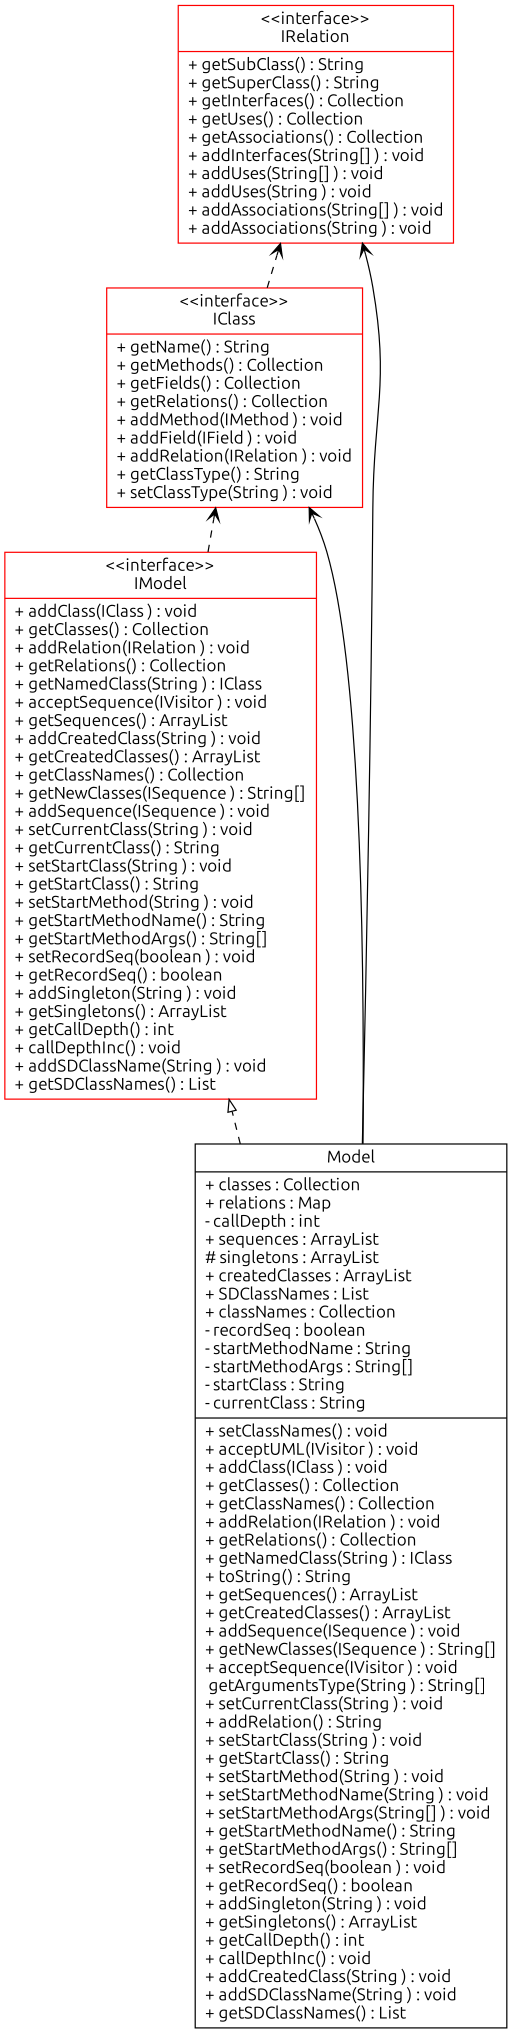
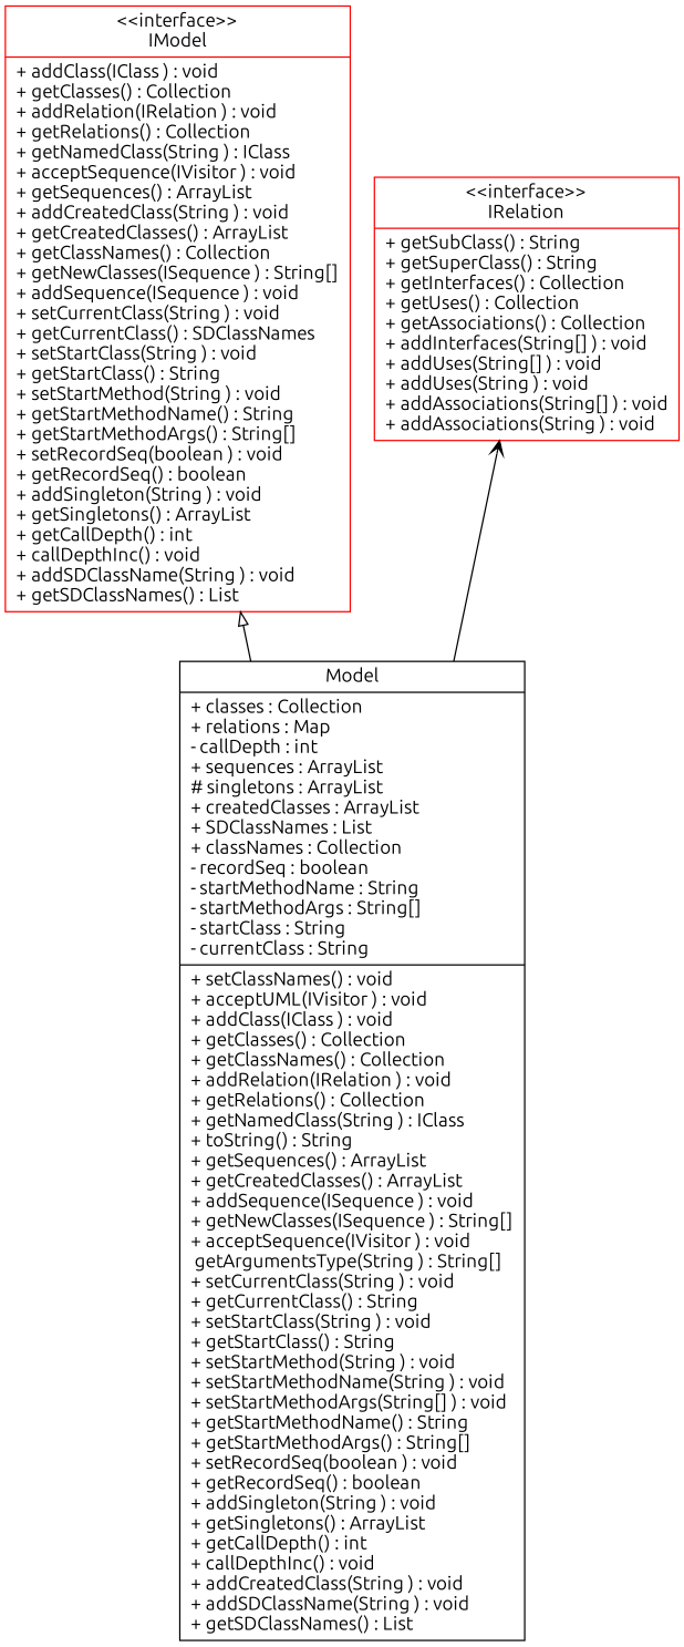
  digraph {
    fontname=Ubuntu
    rankdir=BT
    node [fontname=Ubuntu shape=record color=red]
    edge [arrowhead=vee fontname=Ubuntu style=dashed]
-   n1 [label="{Model| + classes : Collection\l+ relations : Map\l- callDepth : int\l+ sequences : ArrayList\l# singletons : ArrayList\l+ createdClasses : ArrayList\l+ SDClassNames : List\l+ classNames : Collection\l- recordSeq : boolean\l- startMethodName : String\l- startMethodArgs : String[]\l- startClass : String\l- currentClass : String\l|+ setClassNames() : void\l+ acceptUML(IVisitor ) : void\l+ addClass(IClass ) : void\l+ getClasses() : Collection\l+ getClassNames() : Collection\l+ addRelation(IRelation ) : void\l+ getRelations() : Collection\l+ getNamedClass(String ) : IClass\l+ toString() : String\l+ getSequences() : ArrayList\l+ getCreatedClasses() : ArrayList\l+ addSequence(ISequence ) : void\l+ getNewClasses(ISequence ) : String[]\l+ acceptSequence(IVisitor ) : void\l  getArgumentsType(String ) : String[]\l+ setCurrentClass(String ) : void\l+ addRelation() : String\l+ setStartClass(String ) : void\l+ getStartClass() : String\l+ setStartMethod(String ) : void\l+ setStartMethodName(String ) : void\l+ setStartMethodArgs(String[] ) : void\l+ getStartMethodName() : String\l+ getStartMethodArgs() : String[]\l+ setRecordSeq(boolean ) : void\l+ getRecordSeq() : boolean\l+ addSingleton(String ) : void\l+ getSingletons() : ArrayList\l+ getCallDepth() : int\l+ callDepthInc() : void\l+ addCreatedClass(String ) : void\l+ addSDClassName(String ) : void\l+ getSDClassNames() : List\l}" color=""]
-   n2 [label="{\<\<interface\>\>\nIModel| + addClass(IClass ) : void\l+ getClasses() : Collection\l+ addRelation(IRelation ) : void\l+ getRelations() : Collection\l+ getNamedClass(String ) : IClass\l+ acceptSequence(IVisitor ) : void\l+ getSequences() : ArrayList\l+ addCreatedClass(String ) : void\l+ getCreatedClasses() : ArrayList\l+ getClassNames() : Collection\l+ getNewClasses(ISequence ) : String[]\l+ addSequence(ISequence ) : void\l+ setCurrentClass(String ) : void\l+ getCurrentClass() : String\l+ setStartClass(String ) : void\l+ getStartClass() : String\l+ setStartMethod(String ) : void\l+ getStartMethodName() : String\l+ getStartMethodArgs() : String[]\l+ setRecordSeq(boolean ) : void\l+ getRecordSeq() : boolean\l+ addSingleton(String ) : void\l+ getSingletons() : ArrayList\l+ getCallDepth() : int\l+ callDepthInc() : void\l+ addSDClassName(String ) : void\l+ getSDClassNames() : List\l}"]
-   n3 [label="{\<\<interface\>\>\nIClass| + getName() : String\l+ getMethods() : Collection\l+ getFields() : Collection\l+ getRelations() : Collection\l+ addMethod(IMethod ) : void\l+ addField(IField ) : void\l+ addRelation(IRelation ) : void\l+ getClassType() : String\l+ setClassType(String ) : void\l}"]
+   n1 [label="{Model| + classes : Collection\l+ relations : Map\l- callDepth : int\l+ sequences : ArrayList\l# singletons : ArrayList\l+ createdClasses : ArrayList\l+ SDClassNames : List\l+ classNames : Collection\l- recordSeq : boolean\l- startMethodName : String\l- startMethodArgs : String[]\l- startClass : String\l- currentClass : String\l|+ setClassNames() : void\l+ acceptUML(IVisitor ) : void\l+ addClass(IClass ) : void\l+ getClasses() : Collection\l+ getClassNames() : Collection\l+ addRelation(IRelation ) : void\l+ getRelations() : Collection\l+ getNamedClass(String ) : IClass\l+ toString() : String\l+ getSequences() : ArrayList\l+ getCreatedClasses() : ArrayList\l+ addSequence(ISequence ) : void\l+ getNewClasses(ISequence ) : String[]\l+ acceptSequence(IVisitor ) : void\l  getArgumentsType(String ) : String[]\l+ setCurrentClass(String ) : void\l+ getCurrentClass() : String\l+ setStartClass(String ) : void\l+ getStartClass() : String\l+ setStartMethod(String ) : void\l+ setStartMethodName(String ) : void\l+ setStartMethodArgs(String[] ) : void\l+ getStartMethodName() : String\l+ getStartMethodArgs() : String[]\l+ setRecordSeq(boolean ) : void\l+ getRecordSeq() : boolean\l+ addSingleton(String ) : void\l+ getSingletons() : ArrayList\l+ getCallDepth() : int\l+ callDepthInc() : void\l+ addCreatedClass(String ) : void\l+ addSDClassName(String ) : void\l+ getSDClassNames() : List\l}" color=""]
+   n2 [label="{\<\<interface\>\>\nIModel| + addClass(IClass ) : void\l+ getClasses() : Collection\l+ addRelation(IRelation ) : void\l+ getRelations() : Collection\l+ getNamedClass(String ) : IClass\l+ acceptSequence(IVisitor ) : void\l+ getSequences() : ArrayList\l+ addCreatedClass(String ) : void\l+ getCreatedClasses() : ArrayList\l+ getClassNames() : Collection\l+ getNewClasses(ISequence ) : String[]\l+ addSequence(ISequence ) : void\l+ setCurrentClass(String ) : void\l+ getCurrentClass() : SDClassNames\l+ setStartClass(String ) : void\l+ getStartClass() : String\l+ setStartMethod(String ) : void\l+ getStartMethodName() : String\l+ getStartMethodArgs() : String[]\l+ setRecordSeq(boolean ) : void\l+ getRecordSeq() : boolean\l+ addSingleton(String ) : void\l+ getSingletons() : ArrayList\l+ getCallDepth() : int\l+ callDepthInc() : void\l+ addSDClassName(String ) : void\l+ getSDClassNames() : List\l}"]
    n4 [label="{\<\<interface\>\>\nIRelation| + getSubClass() : String\l+ getSuperClass() : String\l+ getInterfaces() : Collection\l+ getUses() : Collection\l+ getAssociations() : Collection\l+ addInterfaces(String[] ) : void\l+ addUses(String[] ) : void\l+ addUses(String ) : void\l+ addAssociations(String[] ) : void\l+ addAssociations(String ) : void\l}"]
-   n1 -> n2 [arrowhead=empty]
-   n1 -> n3 [style=""]
+   n1 -> n2 [arrowhead=empty style=solid]
    n1 -> n4 [style=""]
-   n2 -> n3
-   n3 -> n4
  }
